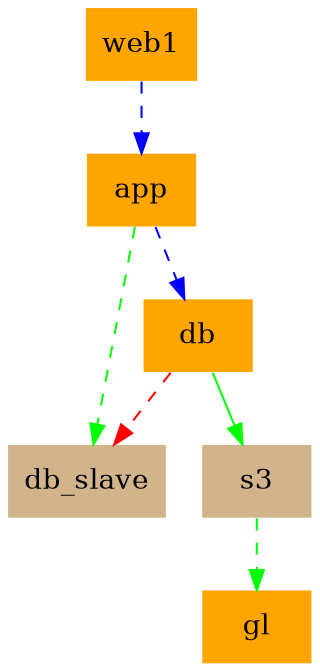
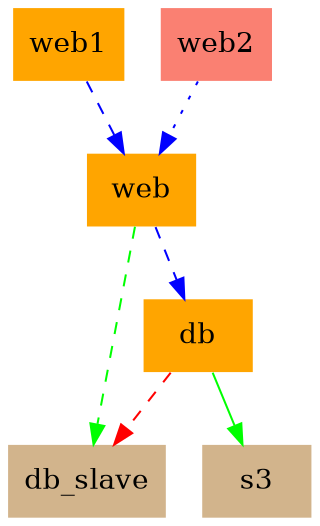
  digraph {
    node [fillcolor=orange shape=none style=filled]
    edge [color=blue style=dashed]
    web1
-   app
+   app [label=web]
    db
    db_slave [fillcolor=tan]
+   web2 [fillcolor=salmon]
    s3 [fillcolor=tan]
-   gl
    web1 -> app
    app -> db
    app -> db_slave [color=green]
    db -> db_slave [color=red]
    db -> s3 [color=green style=solid]
-   s3 -> gl [color=green]
+   web2 -> app [style=dotted]
  }
